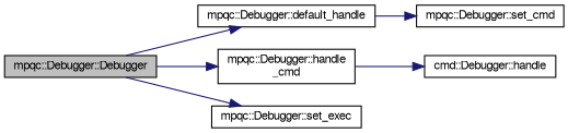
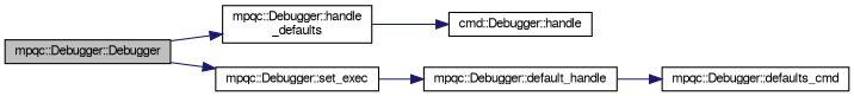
  digraph {
    rankdir=LR
    node [color=black fillcolor=white fontname=FreeSans fontsize=10 shape=record style=filled]
    edge [color=midnightblue fontname=FreeSans fontsize=10 labelfontname=FreeSans labelfontsize=10 style=solid]
    n1 [fillcolor=grey75 fontcolor=black height=0.2 label="mpqc::Debugger::Debugger" width=0.4]
    n2 [height=0.2 label="mpqc::Debugger::default_handle" width=0.4]
-   n3 [height=0.2 label="mpqc::Debugger::handle\l_cmd" width=0.4]
+   n3 [height=0.2 label="mpqc::Debugger::handle\l_defaults" width=0.4]
    n4 [height=0.2 label="mpqc::Debugger::set_exec" width=0.4]
-   n5 [height=0.2 label="mpqc::Debugger::set_cmd" width=0.4]
+   n5 [height=0.2 label="mpqc::Debugger::defaults_cmd" width=0.4]
    n6 [height=0.2 label="cmd::Debugger::handle" width=0.4]
-   n1 -> n2
+   n4 -> n2
    n1 -> n3
    n1 -> n4
    n2 -> n5
    n3 -> n6
  }
